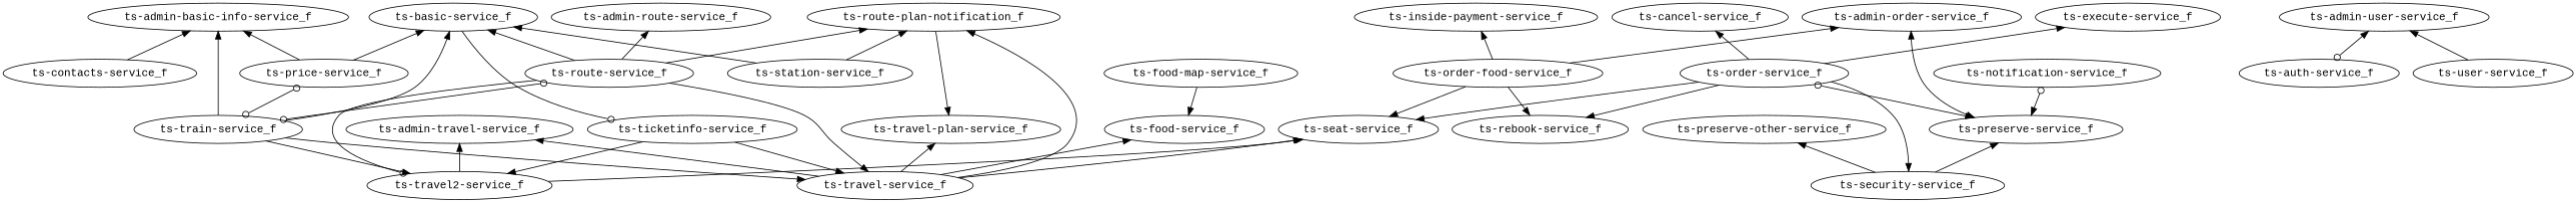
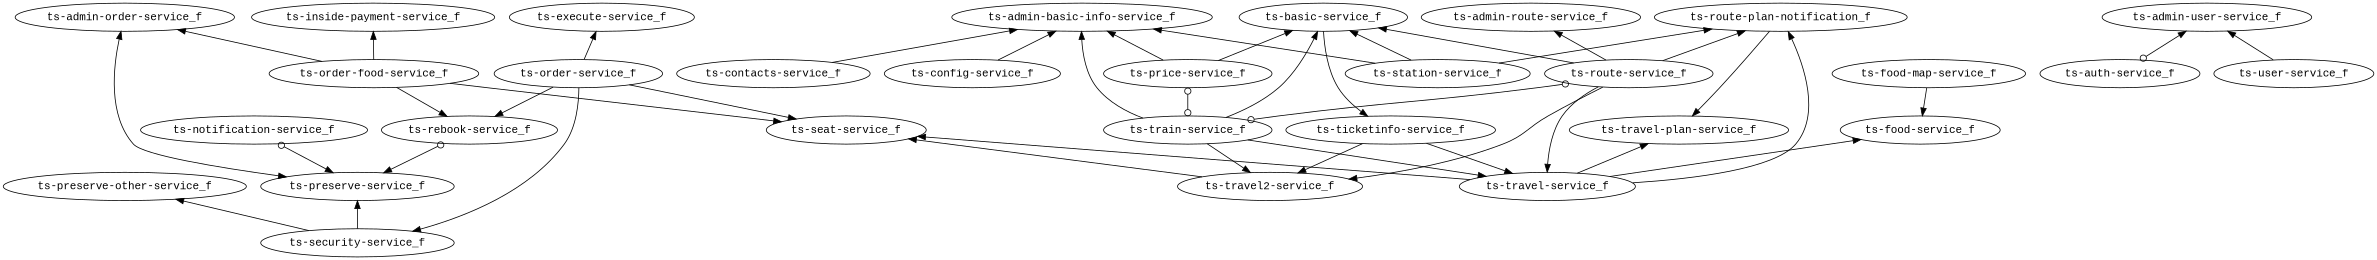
  digraph {
    fontname="Liberation Mono"
    node [fontname="Liberation Mono"]
    edge [arrowhead=none arrowtail=normal dir=both fontname="Liberation Mono"]
-   "ts-admin-travel-service_f"
    "ts-travel-service_f"
    "ts-travel2-service_f"
    "ts-order-service_f"
    "ts-preserve-service_f"
    "ts-seat-service_f"
    "ts-security-service_f"
    "ts-rebook-service_f"
    "ts-basic-service_f"
    "ts-route-service_f"
    "ts-train-service_f"
    "ts-price-service_f"
    "ts-ticketinfo-service_f"
    "ts-station-service_f"
    "ts-admin-route-service_f"
    "ts-admin-order-service_f"
    n17 [label="ts-order-food-service_f"]
-   "ts-cancel-service_f"
    "ts-execute-service_f"
    "ts-admin-basic-info-service_f"
+   "ts-config-service_f"
    "ts-contacts-service_f"
    "ts-food-map-service_f"
    "ts-food-service_f"
    n25 [label="ts-route-plan-notification_f"]
    "ts-travel-plan-service_f"
    "ts-admin-user-service_f"
    "ts-auth-service_f"
    "ts-user-service_f"
    "ts-notification-service_f"
    "ts-preserve-other-service_f"
    "ts-inside-payment-service_f"
-   "ts-admin-travel-service_f" -> "ts-travel-service_f"
-   "ts-admin-travel-service_f" -> "ts-travel2-service_f"
-   "ts-order-service_f" -> "ts-preserve-service_f" [arrowhead=normal arrowtail=odot]
+   "ts-rebook-service_f" -> "ts-preserve-service_f" [arrowhead=normal arrowtail=odot]
    "ts-order-service_f" -> "ts-seat-service_f" [arrowhead=normal arrowtail=none dir=""]
    "ts-order-service_f" -> "ts-security-service_f" [arrowhead=normal arrowtail=none dir=""]
    "ts-order-service_f" -> "ts-rebook-service_f" [arrowhead=normal arrowtail=none dir=""]
    "ts-preserve-service_f" -> "ts-security-service_f"
    "ts-seat-service_f" -> "ts-travel-service_f"
    "ts-seat-service_f" -> "ts-travel2-service_f"
    "ts-basic-service_f" -> "ts-route-service_f"
    "ts-basic-service_f" -> "ts-train-service_f"
    "ts-basic-service_f" -> "ts-price-service_f"
-   "ts-basic-service_f" -> "ts-ticketinfo-service_f" [arrowhead=odot arrowtail=none dir=""]
+   "ts-basic-service_f" -> "ts-ticketinfo-service_f" [arrowhead=normal arrowtail=none dir=""]
    "ts-basic-service_f" -> "ts-station-service_f"
    "ts-route-service_f" -> "ts-travel-service_f" [arrowhead=normal arrowtail=none dir=""]
-   "ts-route-service_f" -> "ts-travel2-service_f" [arrowhead=odot arrowtail=none dir=""]
+   "ts-route-service_f" -> "ts-travel2-service_f" [arrowhead=normal arrowtail=none dir=""]
    "ts-route-service_f" -> "ts-train-service_f" [arrowhead=odot arrowtail=odot]
    "ts-train-service_f" -> "ts-travel-service_f" [arrowhead=normal arrowtail=none dir=""]
    "ts-train-service_f" -> "ts-travel2-service_f" [arrowhead=normal arrowtail=none dir=""]
    "ts-price-service_f" -> "ts-train-service_f" [arrowhead=odot arrowtail=odot]
    "ts-ticketinfo-service_f" -> "ts-travel-service_f" [arrowhead=normal arrowtail=none dir=""]
    "ts-ticketinfo-service_f" -> "ts-travel2-service_f" [arrowhead=normal arrowtail=none dir=""]
    "ts-admin-route-service_f" -> "ts-route-service_f"
    "ts-admin-order-service_f" -> "ts-preserve-service_f" [arrowhead=normal]
    "ts-admin-order-service_f" -> n17
    n17 -> "ts-seat-service_f" [arrowhead=normal arrowtail=none dir=""]
    n17 -> "ts-rebook-service_f" [arrowhead=normal arrowtail=none dir=""]
-   "ts-cancel-service_f" -> "ts-order-service_f"
    "ts-execute-service_f" -> "ts-order-service_f"
    "ts-admin-basic-info-service_f" -> "ts-train-service_f"
    "ts-admin-basic-info-service_f" -> "ts-price-service_f"
+   "ts-admin-basic-info-service_f" -> "ts-station-service_f"
+   "ts-admin-basic-info-service_f" -> "ts-config-service_f"
    "ts-admin-basic-info-service_f" -> "ts-contacts-service_f"
    "ts-food-map-service_f" -> "ts-food-service_f" [arrowhead=normal arrowtail=none dir=""]
    "ts-food-service_f" -> "ts-travel-service_f"
    n25 -> "ts-travel-service_f"
    n25 -> "ts-route-service_f"
    n25 -> "ts-station-service_f"
    n25 -> "ts-travel-plan-service_f" [arrowhead=normal arrowtail=none dir=""]
    "ts-travel-plan-service_f" -> "ts-travel-service_f"
    "ts-admin-user-service_f" -> "ts-auth-service_f" [arrowhead=odot]
    "ts-admin-user-service_f" -> "ts-user-service_f"
    "ts-notification-service_f" -> "ts-preserve-service_f" [arrowhead=normal arrowtail=odot]
    "ts-preserve-other-service_f" -> "ts-security-service_f"
    "ts-inside-payment-service_f" -> n17
  }
